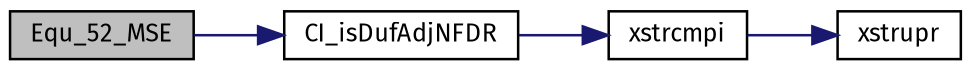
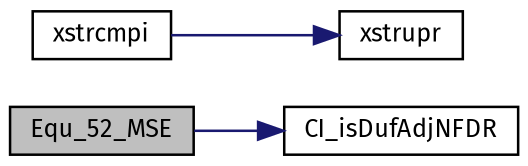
  digraph {
    fontname="Fira Sans"
    rankdir=LR
    node [color=black fillcolor=white fontname="Fira Sans" fontsize=10 shape=record style=filled]
    edge [color=midnightblue fontname="Fira Sans" fontsize=10 labelfontname=Helvetica labelfontsize=10 style=solid]
    n1 [fillcolor=grey75 fontcolor=black height=0.2 label=Equ_52_MSE width=0.4]
    n2 [height=0.2 label=CI_isDufAdjNFDR width=0.4]
    n3 [height=0.2 label=xstrcmpi width=0.4]
    n4 [height=0.2 label=xstrupr width=0.4]
    n1 -> n2
-   n2 -> n3
    n3 -> n4
  }
